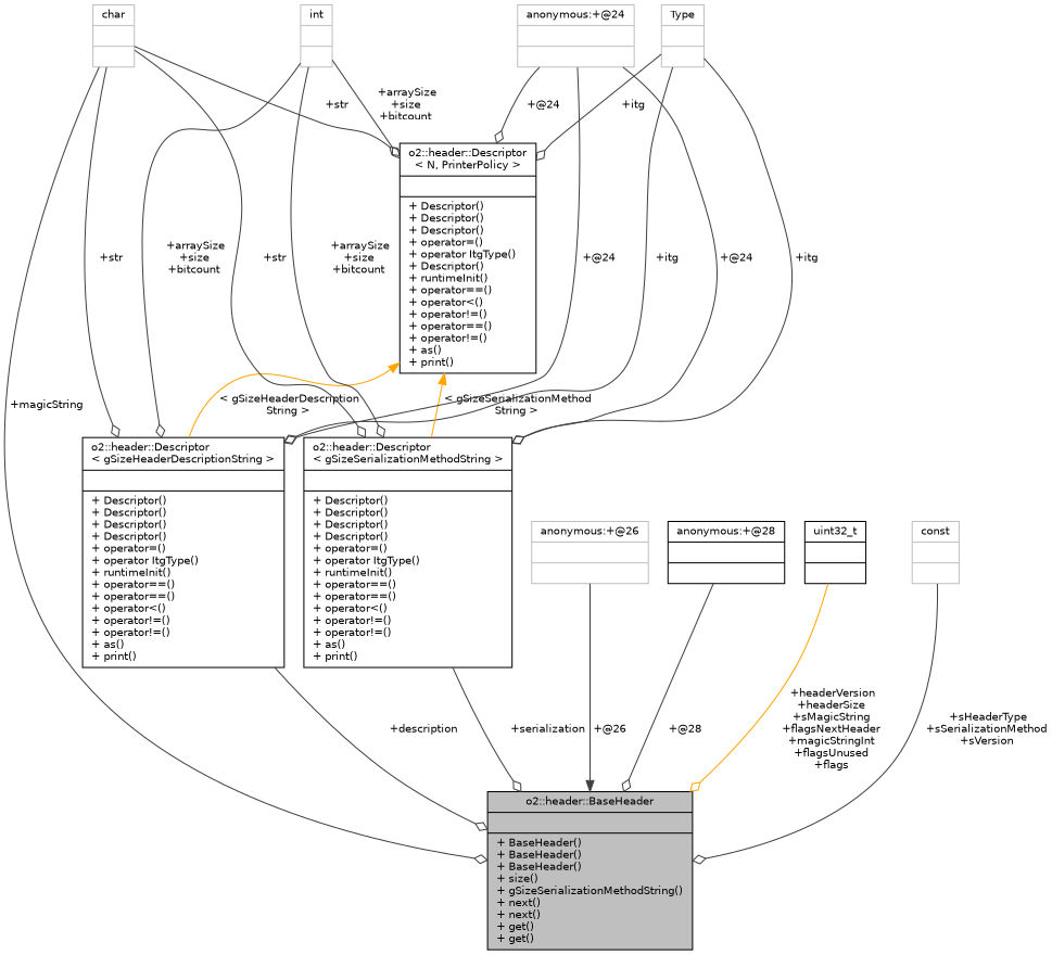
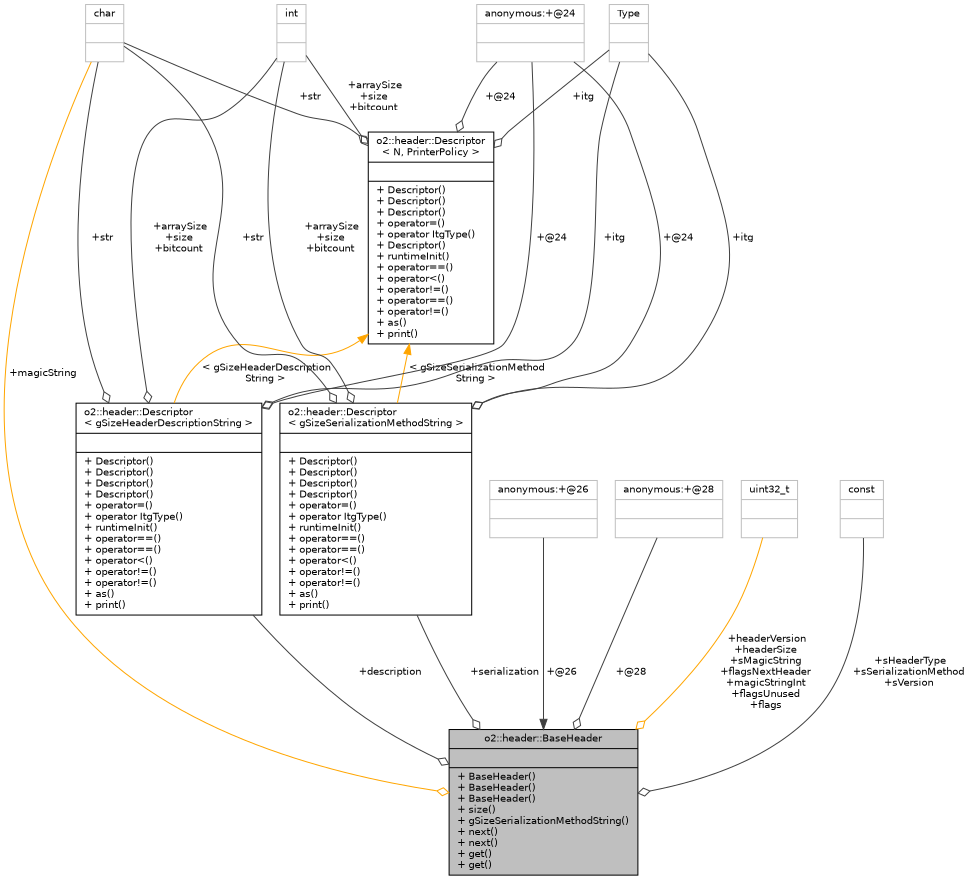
  digraph {
    node [color=grey75 fontname=Helvetica fontsize=10 shape=record]
    edge [arrowhead=odiamond color=grey25 fontname=Helvetica fontsize=10 labelfontname=Helvetica labelfontsize=10 style=solid]
    n1 [color=black fillcolor=grey75 fontcolor=black height=0.2 label="{o2::header::BaseHeader\n||+ BaseHeader()\l+ BaseHeader()\l+ BaseHeader()\l+ size()\l+ gSizeSerializationMethodString()\l+ next()\l+ next()\l+ get()\l+ get()\l}" style=filled width=0.4]
    n2 [color=black height=0.2 label="{o2::header::Descriptor\l\< gSizeHeaderDescriptionString \>\n||+ Descriptor()\l+ Descriptor()\l+ Descriptor()\l+ Descriptor()\l+ operator=()\l+ operator ItgType()\l+ runtimeInit()\l+ operator==()\l+ operator==()\l+ operator\<()\l+ operator!=()\l+ operator!=()\l+ as()\l+ print()\l}" width=0.4]
    n3 [height=0.2 label="{Type\n||}" width=0.4]
    n4 [color=black height=0.2 label="{o2::header::Descriptor\l\< N, PrinterPolicy \>\n||+ Descriptor()\l+ Descriptor()\l+ Descriptor()\l+ operator=()\l+ operator ItgType()\l+ Descriptor()\l+ runtimeInit()\l+ operator==()\l+ operator\<()\l+ operator!=()\l+ operator==()\l+ operator!=()\l+ as()\l+ print()\l}" width=0.4]
    n5 [color=black height=0.2 label="{o2::header::Descriptor\l\< gSizeSerializationMethodString \>\n||+ Descriptor()\l+ Descriptor()\l+ Descriptor()\l+ Descriptor()\l+ operator=()\l+ operator ItgType()\l+ runtimeInit()\l+ operator==()\l+ operator==()\l+ operator\<()\l+ operator!=()\l+ operator!=()\l+ as()\l+ print()\l}" width=0.4]
    n6 [height=0.2 label="{char\n||}" width=0.4]
    n7 [height=0.2 label="{int\n||}" width=0.4]
    n8 [height=0.2 label="{anonymous:+@24\n||}" width=0.4]
    n9 [height=0.2 label="{anonymous:+@26\n||}" width=0.4]
-   n10 [color=black height=0.2 label="{anonymous:+@28\n||}" width=0.4]
-   n11 [color=black height=0.2 label="{uint32_t\n||}" width=0.4]
+   n10 [height=0.2 label="{anonymous:+@28\n||}" width=0.4]
+   n11 [height=0.2 label="{uint32_t\n||}" width=0.4]
    n12 [height=0.2 label="{const\n||}" width=0.4]
    n2 -> n1 [label=" +description"]
    n3 -> n2 [label=" +itg"]
    n3 -> n4 [label=" +itg"]
    n3 -> n5 [label=" +itg"]
    n4 -> n2 [color=orange dir=back label=" \< gSizeHeaderDescription\lString \>" arrowhead=""]
    n4 -> n5 [color=orange dir=back label=" \< gSizeSerializationMethod\lString \>" arrowhead=""]
    n5 -> n1 [label=" +serialization"]
-   n6 -> n1 [label=" +magicString"]
+   n6 -> n1 [color=orange label=" +magicString"]
    n6 -> n2 [label=" +str"]
    n6 -> n4 [label=" +str"]
    n6 -> n5 [label=" +str"]
    n7 -> n2 [label=" +arraySize\n+size\n+bitcount"]
    n7 -> n4 [label=" +arraySize\n+size\n+bitcount"]
    n7 -> n5 [label=" +arraySize\n+size\n+bitcount"]
    n8 -> n2 [label=" +@24"]
    n8 -> n4 [label=" +@24"]
    n8 -> n5 [label=" +@24"]
    n9 -> n1 [arrowhead=normal label=" +@26"]
    n10 -> n1 [label=" +@28"]
    n11 -> n1 [color=orange label=" +headerVersion\n+headerSize\n+sMagicString\n+flagsNextHeader\n+magicStringInt\n+flagsUnused\n+flags"]
    n12 -> n1 [label=" +sHeaderType\n+sSerializationMethod\n+sVersion"]
  }
